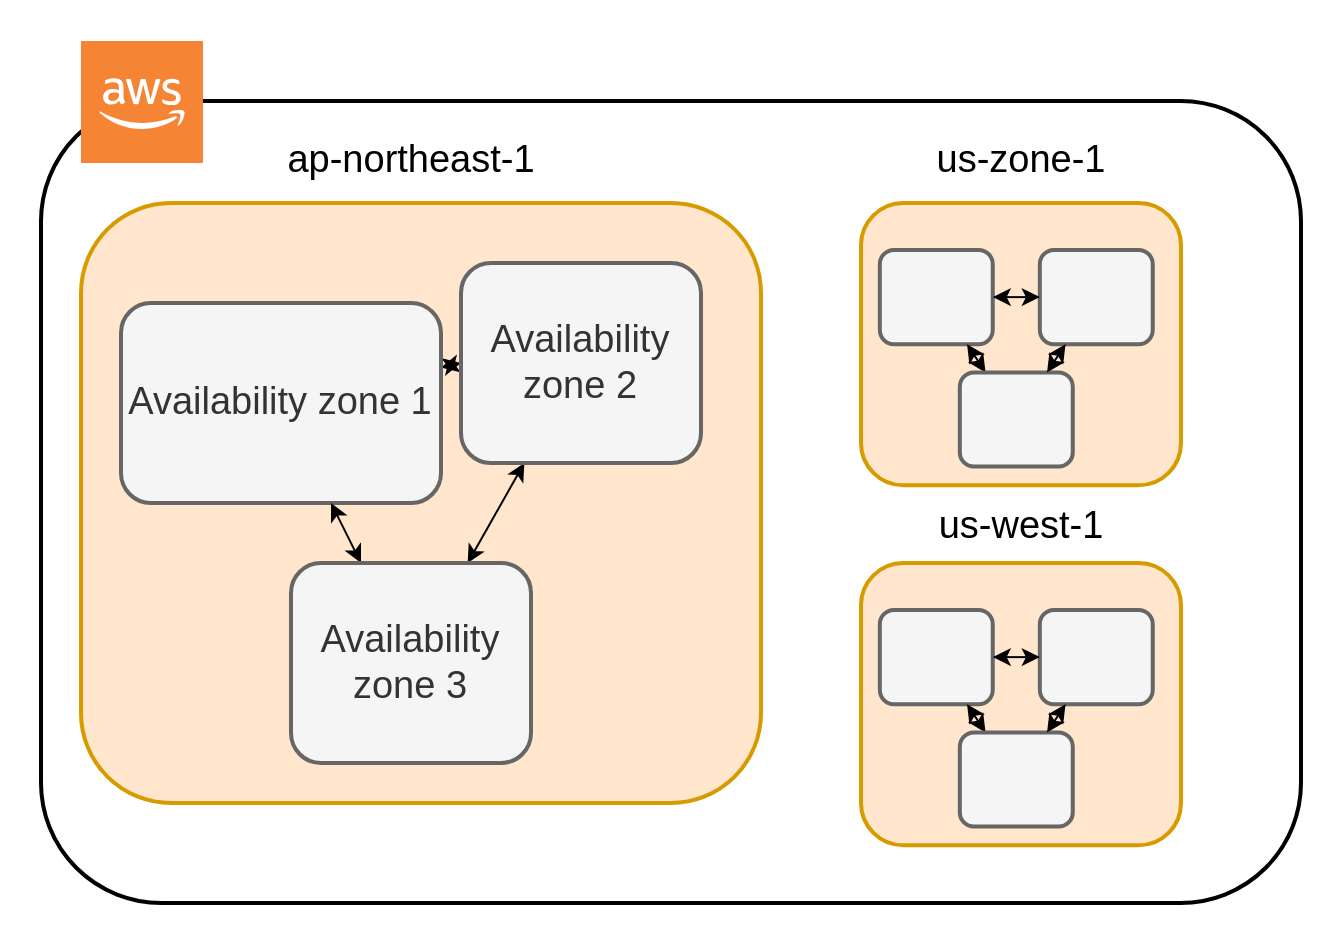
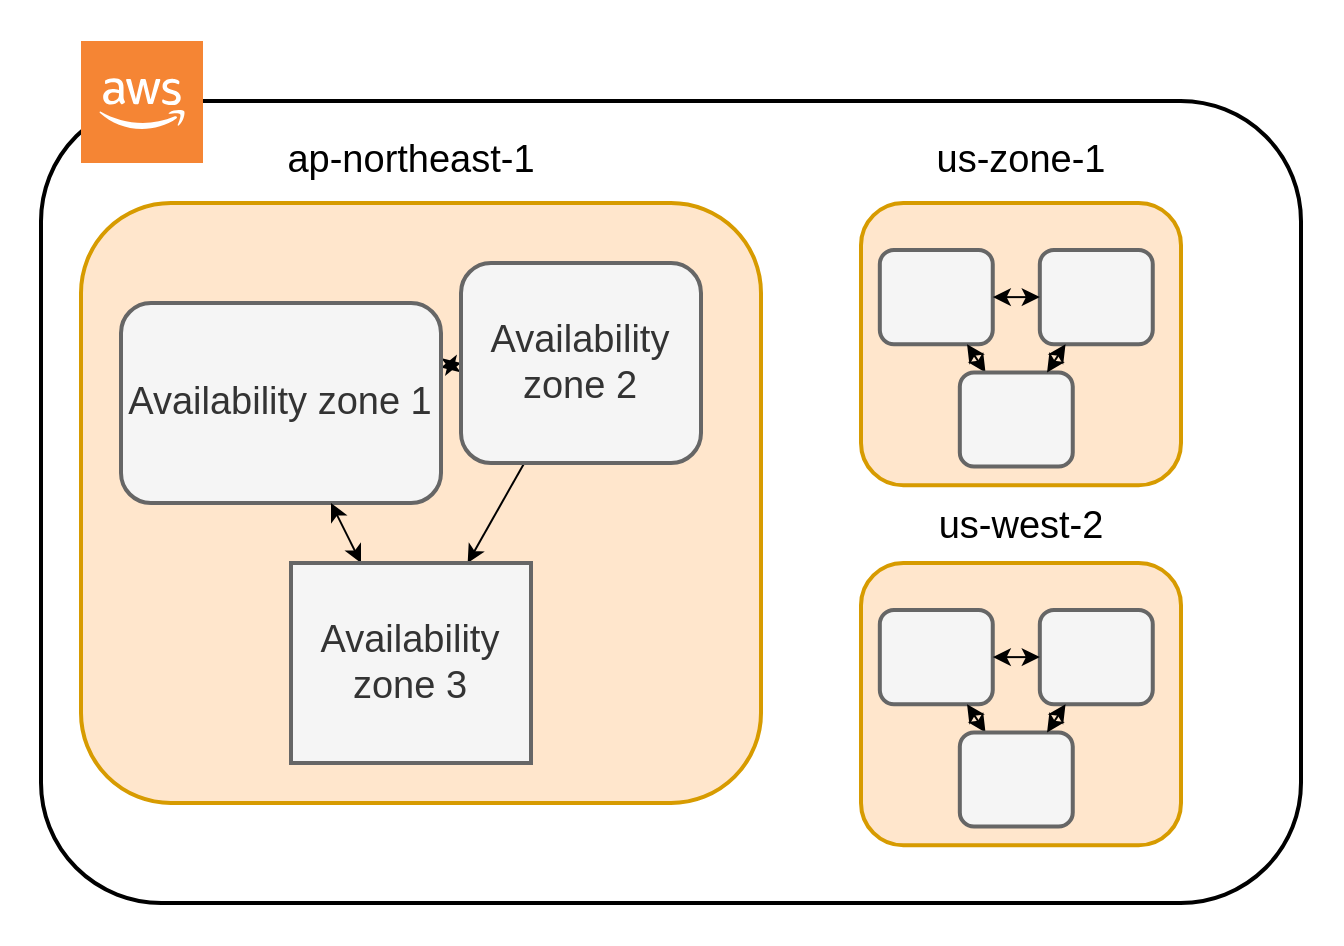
  <mxCell id="0" />
  <mxCell id="1" parent="0" />
  <mxCell id="2" value="" style="rounded=1;whiteSpace=wrap;html=1;strokeWidth=2;fillColor=none;fontSize=19;" vertex="1" parent="1"><mxGeometry x="20" y="50" width="630" height="401" as="geometry" /></mxCell>
  <mxCell id="3" value="" style="rounded=1;whiteSpace=wrap;html=1;strokeWidth=2;fillColor=#ffe6cc;fontSize=19;strokeColor=#d79b00;" vertex="1" parent="1"><mxGeometry x="40" y="101" width="340" height="300" as="geometry" /></mxCell>
  <mxCell id="4" style="rounded=0;orthogonalLoop=1;jettySize=auto;html=1;entryX=0;entryY=0.5;entryDx=0;entryDy=0;fontSize=19;startArrow=classic;startFill=1;" edge="1" parent="1" source="5" target="9"><mxGeometry relative="1" as="geometry" /></mxCell>
  <mxCell id="5" value="Availability zone 1" style="rounded=1;whiteSpace=wrap;html=1;fillColor=#f5f5f5;strokeWidth=2;fontSize=19;strokeColor=#666666;fontColor=#333333;" vertex="1" parent="1"><mxGeometry x="60" y="151" width="160" height="100" as="geometry" /></mxCell>
  <mxCell id="6" style="rounded=0;orthogonalLoop=1;jettySize=auto;html=1;fontSize=19;startArrow=classic;startFill=1;" edge="1" parent="1" source="8" target="5"><mxGeometry relative="1" as="geometry" /></mxCell>
- <mxCell id="7" style="edgeStyle=none;rounded=0;orthogonalLoop=1;jettySize=auto;html=1;startArrow=classic;startFill=1;fontSize=19;" edge="1" parent="1" source="8" target="9"><mxGeometry relative="1" as="geometry" /></mxCell>
- <mxCell id="8" value="Availability zone 3" style="rounded=1;whiteSpace=wrap;html=1;fillColor=#f5f5f5;strokeWidth=2;fontSize=19;strokeColor=#666666;fontColor=#333333;" vertex="1" parent="1"><mxGeometry x="145" y="281" width="120" height="100" as="geometry" /></mxCell>
+ <mxCell id="7" style="edgeStyle=none;rounded=0;orthogonalLoop=1;jettySize=auto;html=1;startArrow=classic;startFill=1;fontSize=19;endArrow=none;" edge="1" parent="1" source="8" target="9"><mxGeometry relative="1" as="geometry" /></mxCell>
+ <mxCell id="8" value="Availability zone 3" style="whiteSpace=wrap;html=1;fillColor=#f5f5f5;strokeWidth=2;fontSize=19;strokeColor=#666666;fontColor=#333333;rounded=0;" vertex="1" parent="1"><mxGeometry x="145" y="281" width="120" height="100" as="geometry" /></mxCell>
  <mxCell id="9" value="Availability zone 2" style="rounded=1;whiteSpace=wrap;html=1;fillColor=#f5f5f5;strokeWidth=2;fontSize=19;strokeColor=#666666;fontColor=#333333;" vertex="1" parent="1"><mxGeometry x="230" y="131" width="120" height="100" as="geometry" /></mxCell>
  <mxCell id="10" value="ap-northeast-1" style="text;html=1;align=center;verticalAlign=middle;resizable=0;points=[];autosize=1;fontSize=19;" vertex="1" parent="1"><mxGeometry x="135" y="65" width="140" height="30" as="geometry" /></mxCell>
  <mxCell id="11" value="us-zone-1" style="text;html=1;align=center;verticalAlign=middle;resizable=0;points=[];autosize=1;fontSize=19;" vertex="1" parent="1"><mxGeometry x="465.004" y="64.997" width="90" height="30" as="geometry" /></mxCell>
  <mxCell id="12" value="" style="group;aspect=fixed;" vertex="1" connectable="0" parent="1"><mxGeometry x="430" y="101" width="160" height="141.18" as="geometry" /></mxCell>
  <mxCell id="13" value="" style="group" vertex="1" connectable="0" parent="12"><mxGeometry width="160" height="141.18" as="geometry" /></mxCell>
  <mxCell id="14" value="" style="rounded=1;whiteSpace=wrap;html=1;strokeWidth=2;fillColor=#ffe6cc;fontSize=19;strokeColor=#d79b00;" vertex="1" parent="13"><mxGeometry width="160.0" height="141.18" as="geometry" /></mxCell>
  <mxCell id="15" value="" style="rounded=1;whiteSpace=wrap;html=1;fillColor=#f5f5f5;strokeWidth=2;fontSize=19;strokeColor=#666666;fontColor=#333333;" vertex="1" parent="13"><mxGeometry x="9.412" y="23.53" width="56.471" height="47.06" as="geometry" /></mxCell>
  <mxCell id="16" style="rounded=0;orthogonalLoop=1;jettySize=auto;html=1;fontSize=19;startArrow=classic;startFill=1;" edge="1" parent="13" source="17" target="15"><mxGeometry relative="1" as="geometry" /></mxCell>
  <mxCell id="17" value="" style="rounded=1;whiteSpace=wrap;html=1;fillColor=#f5f5f5;strokeWidth=2;fontSize=19;strokeColor=#666666;fontColor=#333333;" vertex="1" parent="13"><mxGeometry x="49.412" y="84.708" width="56.471" height="47.06" as="geometry" /></mxCell>
  <mxCell id="18" value="" style="rounded=1;whiteSpace=wrap;html=1;fillColor=#f5f5f5;strokeWidth=2;fontSize=19;strokeColor=#666666;fontColor=#333333;" vertex="1" parent="13"><mxGeometry x="89.412" y="23.53" width="56.471" height="47.06" as="geometry" /></mxCell>
  <mxCell id="19" style="rounded=0;orthogonalLoop=1;jettySize=auto;html=1;entryX=0;entryY=0.5;entryDx=0;entryDy=0;fontSize=19;startArrow=classic;startFill=1;" edge="1" parent="13" source="15" target="18"><mxGeometry relative="1" as="geometry" /></mxCell>
  <mxCell id="20" style="edgeStyle=none;rounded=0;orthogonalLoop=1;jettySize=auto;html=1;startArrow=classic;startFill=1;fontSize=19;" edge="1" parent="13" source="17" target="18"><mxGeometry relative="1" as="geometry" /></mxCell>
  <mxCell id="21" value="" style="group;aspect=fixed;" vertex="1" connectable="0" parent="1"><mxGeometry x="430" y="281" width="160" height="141.18" as="geometry" /></mxCell>
  <mxCell id="22" value="" style="group" vertex="1" connectable="0" parent="21"><mxGeometry width="160" height="141.18" as="geometry" /></mxCell>
  <mxCell id="23" value="" style="rounded=1;whiteSpace=wrap;html=1;strokeWidth=2;fillColor=#ffe6cc;fontSize=19;strokeColor=#d79b00;" vertex="1" parent="22"><mxGeometry width="160.0" height="141.18" as="geometry" /></mxCell>
  <mxCell id="24" value="" style="rounded=1;whiteSpace=wrap;html=1;fillColor=#f5f5f5;strokeWidth=2;fontSize=19;strokeColor=#666666;fontColor=#333333;" vertex="1" parent="22"><mxGeometry x="9.412" y="23.53" width="56.471" height="47.06" as="geometry" /></mxCell>
  <mxCell id="25" style="rounded=0;orthogonalLoop=1;jettySize=auto;html=1;fontSize=19;startArrow=classic;startFill=1;" edge="1" parent="22" source="26" target="24"><mxGeometry relative="1" as="geometry" /></mxCell>
  <mxCell id="26" value="" style="rounded=1;whiteSpace=wrap;html=1;fillColor=#f5f5f5;strokeWidth=2;fontSize=19;strokeColor=#666666;fontColor=#333333;" vertex="1" parent="22"><mxGeometry x="49.412" y="84.708" width="56.471" height="47.06" as="geometry" /></mxCell>
  <mxCell id="27" value="" style="rounded=1;whiteSpace=wrap;html=1;fillColor=#f5f5f5;strokeWidth=2;fontSize=19;strokeColor=#666666;fontColor=#333333;" vertex="1" parent="22"><mxGeometry x="89.412" y="23.53" width="56.471" height="47.06" as="geometry" /></mxCell>
  <mxCell id="28" style="rounded=0;orthogonalLoop=1;jettySize=auto;html=1;entryX=0;entryY=0.5;entryDx=0;entryDy=0;fontSize=19;startArrow=classic;startFill=1;" edge="1" parent="22" source="24" target="27"><mxGeometry relative="1" as="geometry" /></mxCell>
  <mxCell id="29" style="edgeStyle=none;rounded=0;orthogonalLoop=1;jettySize=auto;html=1;startArrow=classic;startFill=1;fontSize=19;" edge="1" parent="22" source="26" target="27"><mxGeometry relative="1" as="geometry" /></mxCell>
- <mxCell id="30" value="us-west-1" style="text;html=1;align=center;verticalAlign=middle;resizable=0;points=[];autosize=1;fontSize=19;" vertex="1" parent="1"><mxGeometry x="460.004" y="247.997" width="100" height="30" as="geometry" /></mxCell>
+ <mxCell id="30" value="us-west-2" style="text;html=1;align=center;verticalAlign=middle;resizable=0;points=[];autosize=1;fontSize=19;" vertex="1" parent="1"><mxGeometry x="460.004" y="247.997" width="100" height="30" as="geometry" /></mxCell>
  <mxCell id="31" value="" style="outlineConnect=0;dashed=0;verticalLabelPosition=bottom;verticalAlign=top;align=center;html=1;shape=mxgraph.aws3.cloud_2;fillColor=#F58534;gradientColor=none;strokeWidth=2;fontSize=19;aspect=fixed;" vertex="1" parent="1"><mxGeometry x="40" y="20" width="61" height="61" as="geometry" /></mxCell>
